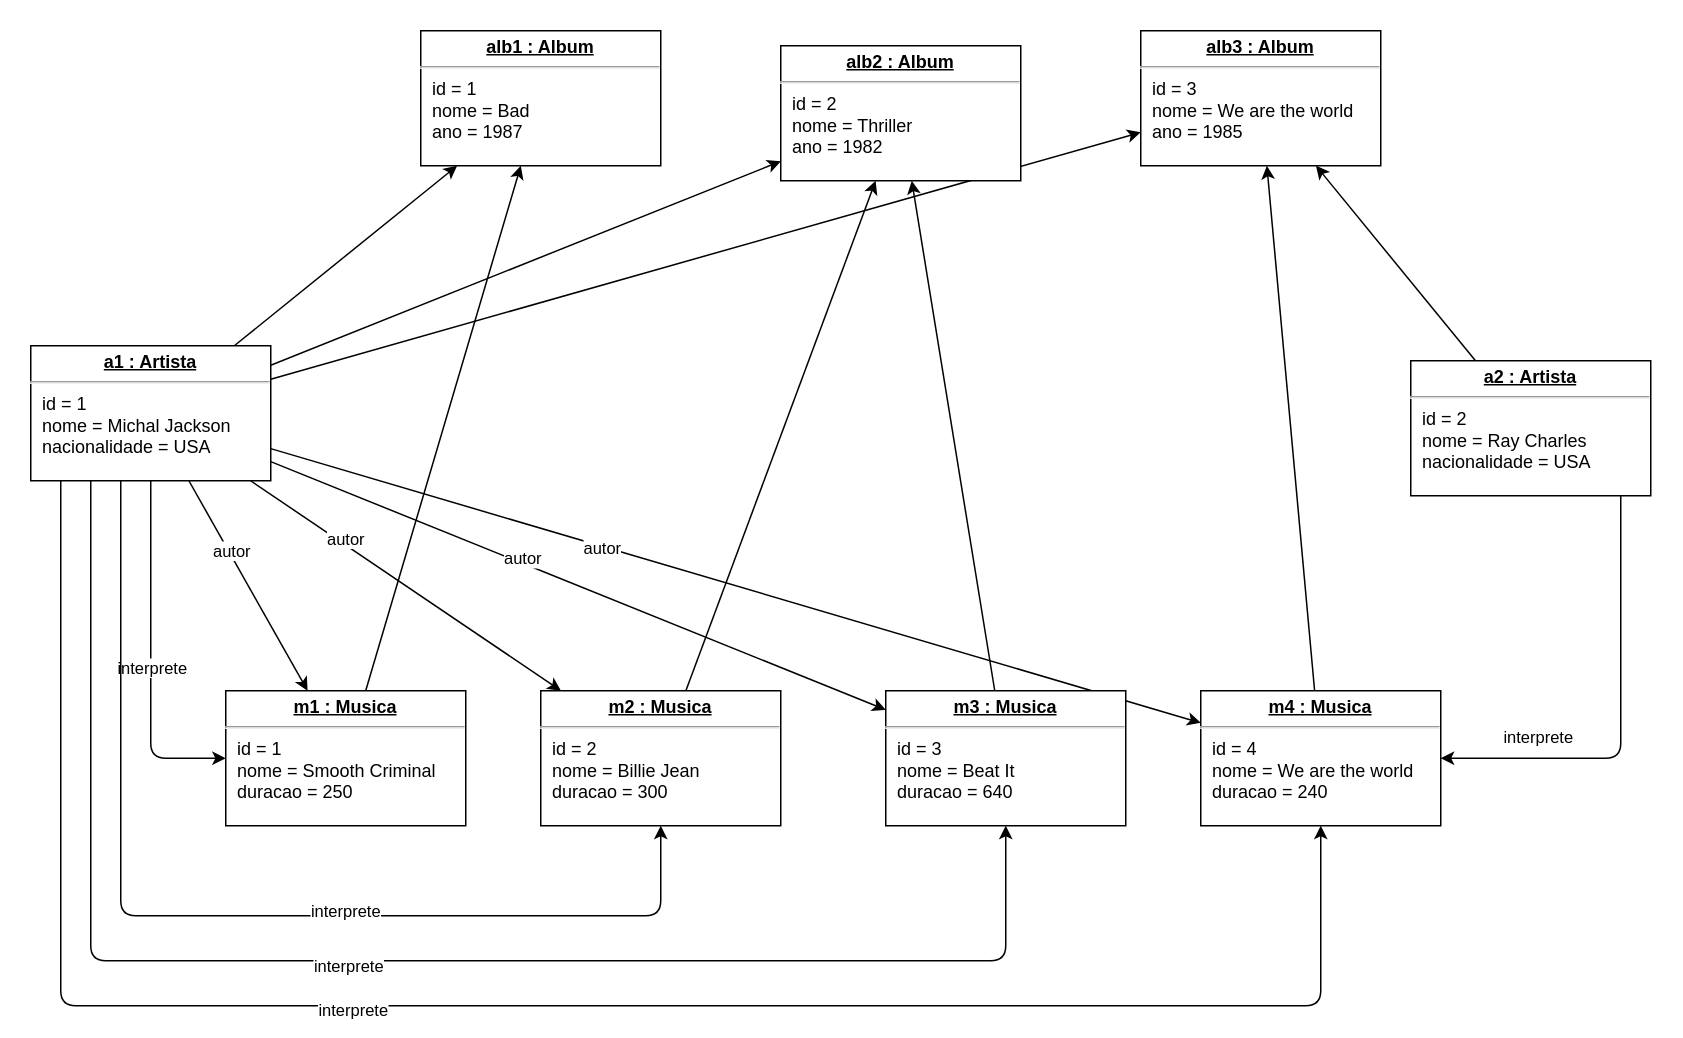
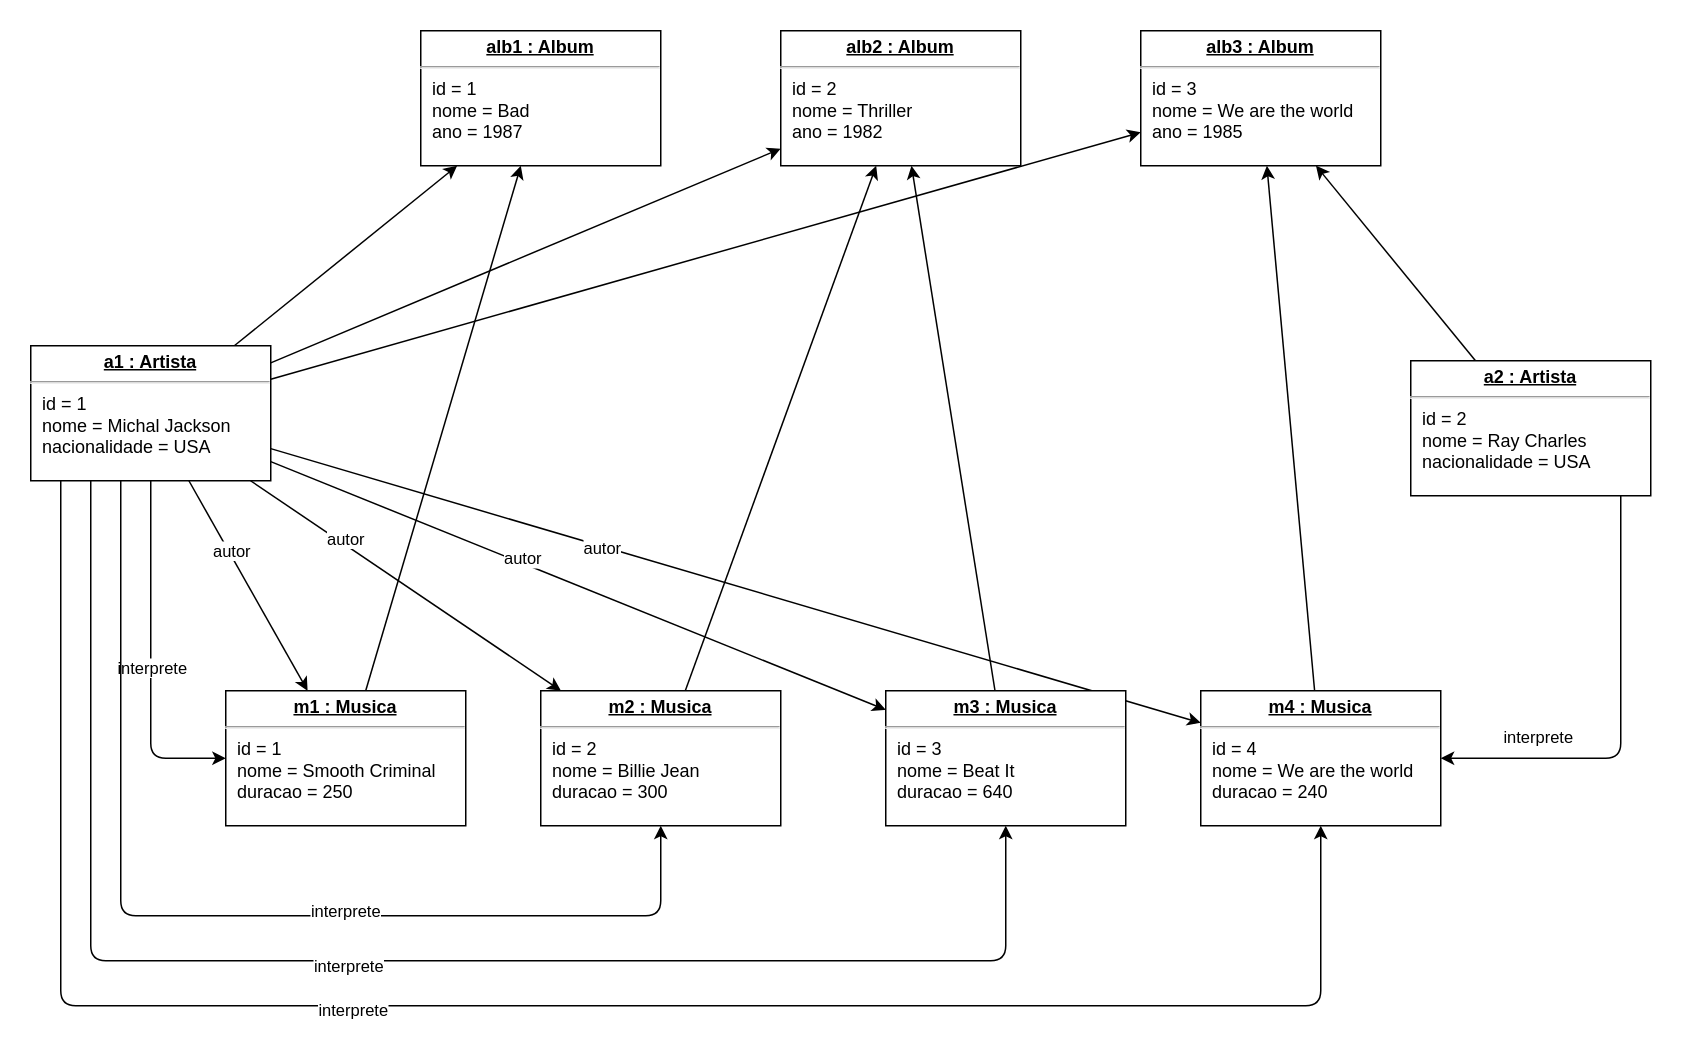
  <mxCell id="0" />
  <mxCell id="1" parent="0" />
  <mxCell id="2" style="edgeStyle=none;html=1;" edge="1" parent="1" source="21" target="26"><mxGeometry relative="1" as="geometry" /></mxCell>
  <mxCell id="3" style="edgeStyle=none;html=1;" edge="1" parent="1" source="21" target="27"><mxGeometry relative="1" as="geometry" /></mxCell>
  <mxCell id="4" style="edgeStyle=none;html=1;" edge="1" parent="1" source="21" target="28"><mxGeometry relative="1" as="geometry" /></mxCell>
  <mxCell id="5" style="edgeStyle=none;html=1;" edge="1" parent="1" source="21" target="36"><mxGeometry relative="1" as="geometry" /></mxCell>
  <mxCell id="6" value="autor" style="edgeLabel;html=1;align=center;verticalAlign=middle;resizable=0;points=[];" vertex="1" connectable="0" parent="5"><mxGeometry x="-0.291" y="-1" relative="1" as="geometry"><mxPoint x="1" as="offset" /></mxGeometry></mxCell>
  <mxCell id="7" style="edgeStyle=none;html=1;" edge="1" parent="1" source="21" target="34"><mxGeometry relative="1" as="geometry" /></mxCell>
  <mxCell id="8" value="autor" style="edgeLabel;html=1;align=center;verticalAlign=middle;resizable=0;points=[];" vertex="1" connectable="0" parent="7"><mxGeometry x="-0.192" y="3" relative="1" as="geometry"><mxPoint as="offset" /></mxGeometry></mxCell>
  <mxCell id="9" style="edgeStyle=none;html=1;" edge="1" parent="1" source="21" target="32"><mxGeometry relative="1" as="geometry" /></mxCell>
  <mxCell id="10" value="autor" style="edgeLabel;html=1;align=center;verticalAlign=middle;resizable=0;points=[];" vertex="1" connectable="0" parent="9"><mxGeometry x="-0.408" y="3" relative="1" as="geometry"><mxPoint as="offset" /></mxGeometry></mxCell>
  <mxCell id="11" style="edgeStyle=none;html=1;" edge="1" parent="1" source="21" target="30"><mxGeometry relative="1" as="geometry" /></mxCell>
  <mxCell id="12" value="autor" style="edgeLabel;html=1;align=center;verticalAlign=middle;resizable=0;points=[];" vertex="1" connectable="0" parent="11"><mxGeometry x="-0.314" y="1" relative="1" as="geometry"><mxPoint y="-1" as="offset" /></mxGeometry></mxCell>
  <mxCell id="13" style="edgeStyle=orthogonalEdgeStyle;html=1;elbow=vertical;" edge="1" parent="1" source="21" target="30"><mxGeometry relative="1" as="geometry"><mxPoint x="100" y="490" as="targetPoint" /><Array as="points"><mxPoint x="100" y="505" /></Array></mxGeometry></mxCell>
  <mxCell id="14" value="interprete" style="edgeLabel;html=1;align=center;verticalAlign=middle;resizable=0;points=[];" vertex="1" connectable="0" parent="13"><mxGeometry x="0.059" relative="1" as="geometry"><mxPoint as="offset" /></mxGeometry></mxCell>
  <mxCell id="15" style="edgeStyle=orthogonalEdgeStyle;html=1;elbow=vertical;" edge="1" parent="1" source="21" target="32"><mxGeometry relative="1" as="geometry"><Array as="points"><mxPoint x="80" y="610" /><mxPoint x="440" y="610" /></Array></mxGeometry></mxCell>
  <mxCell id="16" value="interprete" style="edgeLabel;html=1;align=center;verticalAlign=middle;resizable=0;points=[];" vertex="1" connectable="0" parent="15"><mxGeometry x="0.237" y="4" relative="1" as="geometry"><mxPoint as="offset" /></mxGeometry></mxCell>
  <mxCell id="17" style="edgeStyle=orthogonalEdgeStyle;html=1;elbow=vertical;" edge="1" parent="1" source="21" target="34"><mxGeometry relative="1" as="geometry"><Array as="points"><mxPoint x="60" y="640" /><mxPoint x="670" y="640" /></Array></mxGeometry></mxCell>
  <mxCell id="18" value="interprete" style="edgeLabel;html=1;align=center;verticalAlign=middle;resizable=0;points=[];" vertex="1" connectable="0" parent="17"><mxGeometry x="-0.038" y="-3" relative="1" as="geometry"><mxPoint as="offset" /></mxGeometry></mxCell>
  <mxCell id="19" style="edgeStyle=orthogonalEdgeStyle;html=1;elbow=vertical;" edge="1" parent="1" source="21" target="36"><mxGeometry relative="1" as="geometry"><Array as="points"><mxPoint x="40" y="670" /><mxPoint x="880" y="670" /></Array></mxGeometry></mxCell>
  <mxCell id="20" value="interprete" style="edgeLabel;html=1;align=center;verticalAlign=middle;resizable=0;points=[];" vertex="1" connectable="0" parent="19"><mxGeometry x="-0.113" y="-2" relative="1" as="geometry"><mxPoint x="-37" as="offset" /></mxGeometry></mxCell>
  <mxCell id="21" value="&lt;p style=&quot;margin:0px;margin-top:4px;text-align:center;text-decoration:underline;&quot;&gt;&lt;b&gt;a1 : Artista&lt;/b&gt;&lt;/p&gt;&lt;hr&gt;&lt;p style=&quot;margin:0px;margin-left:8px;&quot;&gt;id = 1&lt;br&gt;nome = Michal Jackson&lt;br&gt;nacionalidade = USA&lt;/p&gt;" style="verticalAlign=top;align=left;overflow=fill;fontSize=12;fontFamily=Helvetica;html=1;" parent="1" vertex="1"><mxGeometry x="20" y="230" width="160" height="90" as="geometry" /></mxCell>
  <mxCell id="22" style="edgeStyle=none;html=1;" edge="1" parent="1" source="25" target="28"><mxGeometry relative="1" as="geometry" /></mxCell>
  <mxCell id="23" style="edgeStyle=orthogonalEdgeStyle;html=1;elbow=vertical;" edge="1" parent="1" source="25" target="36"><mxGeometry relative="1" as="geometry"><Array as="points"><mxPoint x="1080" y="505" /></Array></mxGeometry></mxCell>
  <mxCell id="24" value="interprete" style="edgeLabel;html=1;align=center;verticalAlign=middle;resizable=0;points=[];" vertex="1" connectable="0" parent="23"><mxGeometry x="-0.139" y="4" relative="1" as="geometry"><mxPoint x="-60" y="33" as="offset" /></mxGeometry></mxCell>
  <mxCell id="25" value="&lt;p style=&quot;margin:0px;margin-top:4px;text-align:center;text-decoration:underline;&quot;&gt;&lt;b&gt;a2 : Artista&lt;/b&gt;&lt;/p&gt;&lt;hr&gt;&lt;p style=&quot;margin:0px;margin-left:8px;&quot;&gt;id = 2&lt;br&gt;nome = Ray Charles&lt;br&gt;nacionalidade = USA&lt;/p&gt;" style="verticalAlign=top;align=left;overflow=fill;fontSize=12;fontFamily=Helvetica;html=1;" parent="1" vertex="1"><mxGeometry x="940" y="240" width="160" height="90" as="geometry" /></mxCell>
  <mxCell id="26" value="&lt;p style=&quot;margin:0px;margin-top:4px;text-align:center;text-decoration:underline;&quot;&gt;&lt;b&gt;alb1 : Album&lt;/b&gt;&lt;/p&gt;&lt;hr&gt;&lt;p style=&quot;margin:0px;margin-left:8px;&quot;&gt;id = 1&lt;br&gt;nome = Bad&lt;br&gt;ano = 1987&lt;/p&gt;" style="verticalAlign=top;align=left;overflow=fill;fontSize=12;fontFamily=Helvetica;html=1;" parent="1" vertex="1"><mxGeometry x="280" y="20" width="160" height="90" as="geometry" /></mxCell>
- <mxCell id="27" value="&lt;p style=&quot;margin:0px;margin-top:4px;text-align:center;text-decoration:underline;&quot;&gt;&lt;b&gt;alb2 : Album&lt;/b&gt;&lt;/p&gt;&lt;hr&gt;&lt;p style=&quot;margin:0px;margin-left:8px;&quot;&gt;id = 2&lt;br&gt;nome = Thriller&lt;br&gt;ano = 1982&lt;/p&gt;" style="verticalAlign=top;align=left;overflow=fill;fontSize=12;fontFamily=Helvetica;html=1;" parent="1" vertex="1"><mxGeometry x="520" y="30" width="160" height="90" as="geometry" /></mxCell>
+ <mxCell id="27" value="&lt;p style=&quot;margin:0px;margin-top:4px;text-align:center;text-decoration:underline;&quot;&gt;&lt;b&gt;alb2 : Album&lt;/b&gt;&lt;/p&gt;&lt;hr&gt;&lt;p style=&quot;margin:0px;margin-left:8px;&quot;&gt;id = 2&lt;br&gt;nome = Thriller&lt;br&gt;ano = 1982&lt;/p&gt;" style="verticalAlign=top;align=left;overflow=fill;fontSize=12;fontFamily=Helvetica;html=1;" parent="1" vertex="1"><mxGeometry x="520" y="20" width="160" height="90" as="geometry" /></mxCell>
  <mxCell id="28" value="&lt;p style=&quot;margin:0px;margin-top:4px;text-align:center;text-decoration:underline;&quot;&gt;&lt;b&gt;alb3 : Album&lt;/b&gt;&lt;/p&gt;&lt;hr&gt;&lt;p style=&quot;margin:0px;margin-left:8px;&quot;&gt;id = 3&lt;br&gt;nome = We are the world&lt;br&gt;ano = 1985&lt;/p&gt;" style="verticalAlign=top;align=left;overflow=fill;fontSize=12;fontFamily=Helvetica;html=1;" parent="1" vertex="1"><mxGeometry x="760" y="20" width="160" height="90" as="geometry" /></mxCell>
  <mxCell id="29" style="edgeStyle=none;html=1;" edge="1" parent="1" source="30" target="26"><mxGeometry relative="1" as="geometry" /></mxCell>
  <mxCell id="30" value="&lt;p style=&quot;margin:0px;margin-top:4px;text-align:center;text-decoration:underline;&quot;&gt;&lt;b&gt;m1 : Musica&lt;/b&gt;&lt;/p&gt;&lt;hr&gt;&lt;p style=&quot;margin:0px;margin-left:8px;&quot;&gt;id = 1&lt;br&gt;nome = Smooth Criminal&lt;br&gt;duracao = 250&lt;/p&gt;" style="verticalAlign=top;align=left;overflow=fill;fontSize=12;fontFamily=Helvetica;html=1;" parent="1" vertex="1"><mxGeometry x="150" y="460" width="160" height="90" as="geometry" /></mxCell>
  <mxCell id="31" style="edgeStyle=none;html=1;" edge="1" parent="1" source="32" target="27"><mxGeometry relative="1" as="geometry" /></mxCell>
  <mxCell id="32" value="&lt;p style=&quot;margin:0px;margin-top:4px;text-align:center;text-decoration:underline;&quot;&gt;&lt;b&gt;m2 : Musica&lt;/b&gt;&lt;/p&gt;&lt;hr&gt;&lt;p style=&quot;margin:0px;margin-left:8px;&quot;&gt;id = 2&lt;br&gt;nome = Billie Jean&lt;br&gt;duracao = 300&lt;/p&gt;" style="verticalAlign=top;align=left;overflow=fill;fontSize=12;fontFamily=Helvetica;html=1;" parent="1" vertex="1"><mxGeometry x="360" y="460" width="160" height="90" as="geometry" /></mxCell>
  <mxCell id="33" style="edgeStyle=none;html=1;" edge="1" parent="1" source="34" target="27"><mxGeometry relative="1" as="geometry" /></mxCell>
  <mxCell id="34" value="&lt;p style=&quot;margin:0px;margin-top:4px;text-align:center;text-decoration:underline;&quot;&gt;&lt;b&gt;m3 : Musica&lt;/b&gt;&lt;/p&gt;&lt;hr&gt;&lt;p style=&quot;margin:0px;margin-left:8px;&quot;&gt;id = 3&lt;br&gt;nome = Beat It&lt;br&gt;duracao = 640&lt;/p&gt;" style="verticalAlign=top;align=left;overflow=fill;fontSize=12;fontFamily=Helvetica;html=1;" parent="1" vertex="1"><mxGeometry x="590" y="460" width="160" height="90" as="geometry" /></mxCell>
  <mxCell id="35" style="edgeStyle=none;html=1;" edge="1" parent="1" source="36" target="28"><mxGeometry relative="1" as="geometry" /></mxCell>
  <mxCell id="36" value="&lt;p style=&quot;margin:0px;margin-top:4px;text-align:center;text-decoration:underline;&quot;&gt;&lt;b&gt;m4 : Musica&lt;/b&gt;&lt;/p&gt;&lt;hr&gt;&lt;p style=&quot;margin:0px;margin-left:8px;&quot;&gt;id = 4&lt;br&gt;nome = We are the world&lt;br&gt;duracao = 240&lt;/p&gt;" style="verticalAlign=top;align=left;overflow=fill;fontSize=12;fontFamily=Helvetica;html=1;" parent="1" vertex="1"><mxGeometry x="800" y="460" width="160" height="90" as="geometry" /></mxCell>
